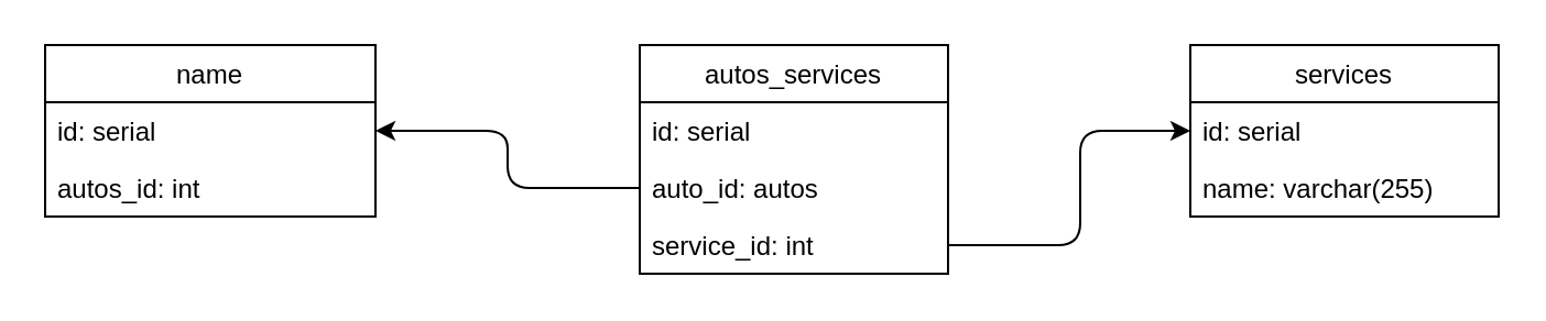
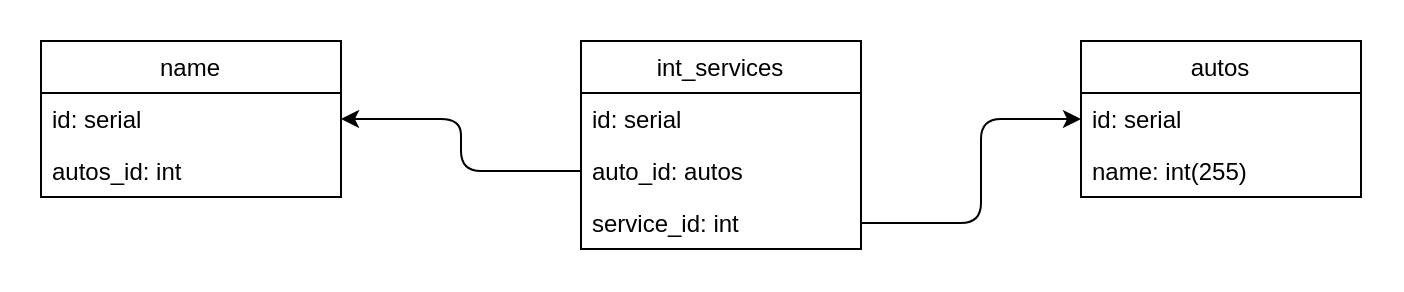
  <mxCell id="0" />
  <mxCell id="1" parent="0" />
- <mxCell id="2" value="services" style="swimlane;fontStyle=0;childLayout=stackLayout;horizontal=1;startSize=26;horizontalStack=0;resizeParent=1;resizeParentMax=0;resizeLast=0;collapsible=1;marginBottom=0;" parent="1" vertex="1"><mxGeometry x="540" y="20" width="140" height="78" as="geometry" /></mxCell>
+ <mxCell id="2" value="autos" style="swimlane;fontStyle=0;childLayout=stackLayout;horizontal=1;startSize=26;horizontalStack=0;resizeParent=1;resizeParentMax=0;resizeLast=0;collapsible=1;marginBottom=0;" parent="1" vertex="1"><mxGeometry x="540" y="20" width="140" height="78" as="geometry" /></mxCell>
  <mxCell id="3" value="id: serial" style="text;strokeColor=none;fillColor=none;align=left;verticalAlign=top;spacingLeft=4;spacingRight=4;overflow=hidden;rotatable=0;points=[[0,0.5],[1,0.5]];portConstraint=eastwest;" parent="2" vertex="1"><mxGeometry y="26" width="140" height="26" as="geometry" /></mxCell>
- <mxCell id="4" value="name: varchar(255)" style="text;strokeColor=none;fillColor=none;align=left;verticalAlign=top;spacingLeft=4;spacingRight=4;overflow=hidden;rotatable=0;points=[[0,0.5],[1,0.5]];portConstraint=eastwest;" parent="2" vertex="1"><mxGeometry y="52" width="140" height="26" as="geometry" /></mxCell>
+ <mxCell id="4" value="name: int(255)" style="text;strokeColor=none;fillColor=none;align=left;verticalAlign=top;spacingLeft=4;spacingRight=4;overflow=hidden;rotatable=0;points=[[0,0.5],[1,0.5]];portConstraint=eastwest;" parent="2" vertex="1"><mxGeometry y="52" width="140" height="26" as="geometry" /></mxCell>
  <mxCell id="5" value="name" style="swimlane;fontStyle=0;childLayout=stackLayout;horizontal=1;startSize=26;horizontalStack=0;resizeParent=1;resizeParentMax=0;resizeLast=0;collapsible=1;marginBottom=0;" parent="1" vertex="1"><mxGeometry x="20" y="20" width="150" height="78" as="geometry" /></mxCell>
  <mxCell id="6" value="id: serial" style="text;strokeColor=none;fillColor=none;align=left;verticalAlign=top;spacingLeft=4;spacingRight=4;overflow=hidden;rotatable=0;points=[[0,0.5],[1,0.5]];portConstraint=eastwest;" parent="5" vertex="1"><mxGeometry y="26" width="150" height="26" as="geometry" /></mxCell>
  <mxCell id="7" value="autos_id: int" style="text;strokeColor=none;fillColor=none;align=left;verticalAlign=top;spacingLeft=4;spacingRight=4;overflow=hidden;rotatable=0;points=[[0,0.5],[1,0.5]];portConstraint=eastwest;" parent="5" vertex="1"><mxGeometry y="52" width="150" height="26" as="geometry" /></mxCell>
- <mxCell id="8" value="autos_services" style="swimlane;fontStyle=0;childLayout=stackLayout;horizontal=1;startSize=26;horizontalStack=0;resizeParent=1;resizeParentMax=0;resizeLast=0;collapsible=1;marginBottom=0;" parent="1" vertex="1"><mxGeometry x="290" y="20" width="140" height="104" as="geometry" /></mxCell>
+ <mxCell id="8" value="int_services" style="swimlane;fontStyle=0;childLayout=stackLayout;horizontal=1;startSize=26;horizontalStack=0;resizeParent=1;resizeParentMax=0;resizeLast=0;collapsible=1;marginBottom=0;" parent="1" vertex="1"><mxGeometry x="290" y="20" width="140" height="104" as="geometry" /></mxCell>
  <mxCell id="9" value="id: serial" style="text;strokeColor=none;fillColor=none;align=left;verticalAlign=top;spacingLeft=4;spacingRight=4;overflow=hidden;rotatable=0;points=[[0,0.5],[1,0.5]];portConstraint=eastwest;" parent="8" vertex="1"><mxGeometry y="26" width="140" height="26" as="geometry" /></mxCell>
  <mxCell id="10" value="auto_id: autos" style="text;strokeColor=none;fillColor=none;align=left;verticalAlign=top;spacingLeft=4;spacingRight=4;overflow=hidden;rotatable=0;points=[[0,0.5],[1,0.5]];portConstraint=eastwest;" parent="8" vertex="1"><mxGeometry y="52" width="140" height="26" as="geometry" /></mxCell>
  <mxCell id="11" value="service_id: int" style="text;strokeColor=none;fillColor=none;align=left;verticalAlign=top;spacingLeft=4;spacingRight=4;overflow=hidden;rotatable=0;points=[[0,0.5],[1,0.5]];portConstraint=eastwest;" parent="8" vertex="1"><mxGeometry y="78" width="140" height="26" as="geometry" /></mxCell>
  <mxCell id="12" value="" style="endArrow=classic;html=1;exitX=0;exitY=0.5;exitDx=0;exitDy=0;entryX=1;entryY=0.5;entryDx=0;entryDy=0;" parent="1" source="10" target="6" edge="1"><mxGeometry width="50" height="50" relative="1" as="geometry"><mxPoint x="360" y="150" as="sourcePoint" /><mxPoint x="410" y="100" as="targetPoint" /><Array as="points"><mxPoint x="230" y="85" /><mxPoint x="230" y="59" /></Array></mxGeometry></mxCell>
  <mxCell id="13" value="" style="endArrow=classic;html=1;entryX=0;entryY=0.5;entryDx=0;entryDy=0;exitX=1;exitY=0.5;exitDx=0;exitDy=0;" parent="1" source="11" target="3" edge="1"><mxGeometry width="50" height="50" relative="1" as="geometry"><mxPoint x="360" y="150" as="sourcePoint" /><mxPoint x="410" y="100" as="targetPoint" /><Array as="points"><mxPoint x="490" y="111" /><mxPoint x="490" y="59" /></Array></mxGeometry></mxCell>
